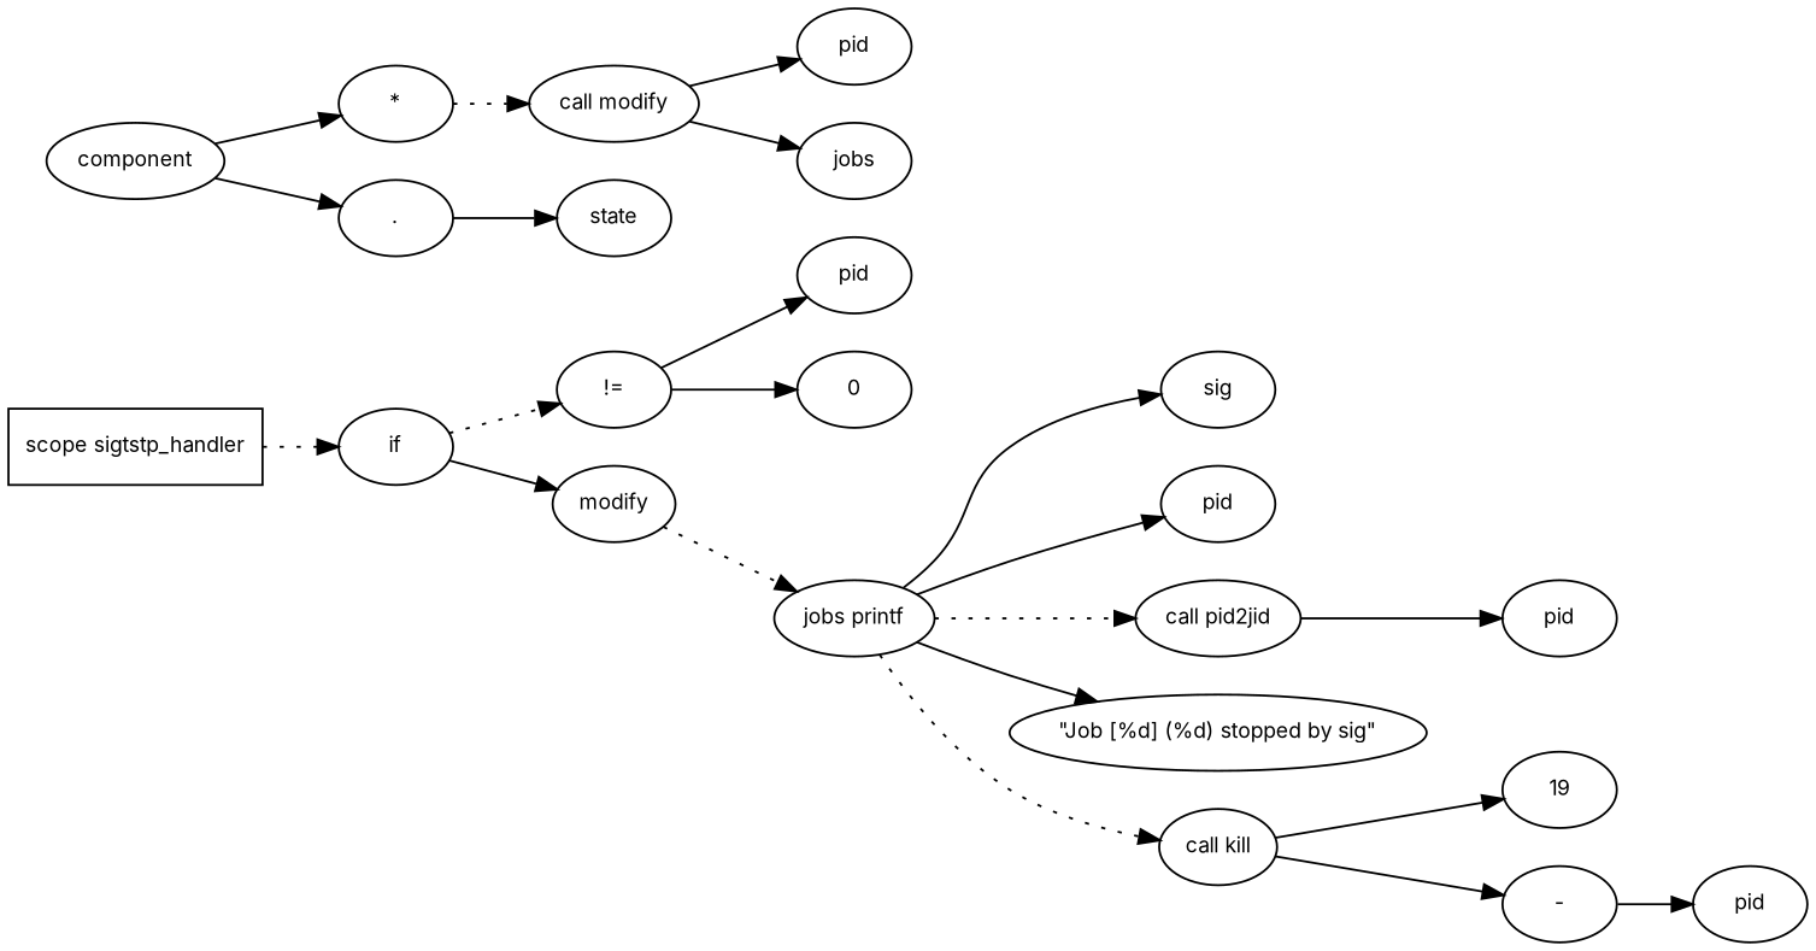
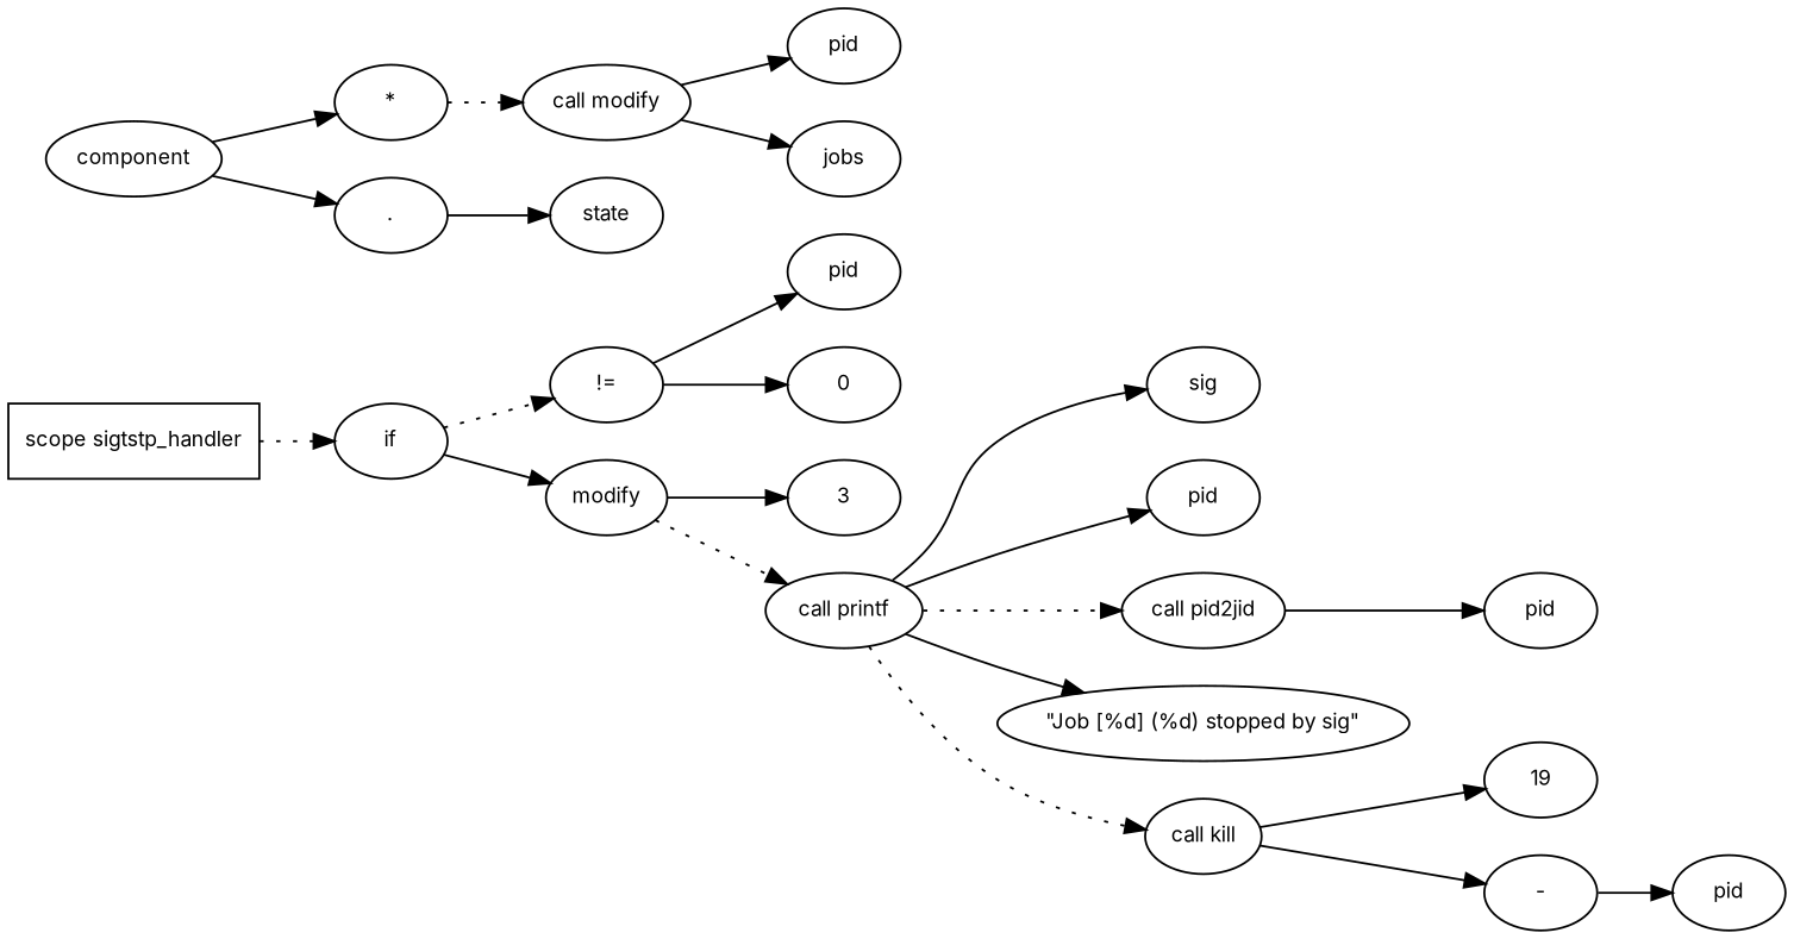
  digraph {
    fontname=Inter
    fontsize=10
    rankdir=LR
    node [fontname=Inter fontsize=10 shape=ellipse]
    edge [fontname=Inter fontsize=10]
    n1 [label="scope sigtstp_handler" shape=box]
    n2 [label=if]
    n3 [label="!="]
    n4 [label=modify]
    n5 [label=pid]
    n6 [label=0]
-   n8 [label="jobs printf"]
+   n7 [label=3]
+   n8 [label="call printf"]
    n9 [label=component]
    n10 [label="*"]
    n11 [label="."]
    n12 [label=sig]
    n13 [label=pid]
    n14 [label="call pid2jid"]
    n15 [label="\"Job [%d] (%d) stopped by sig\""]
    n16 [label="call kill"]
    n17 [label="call modify"]
    n18 [label=state]
    n19 [label=pid]
    n20 [label=jobs]
    n21 [label=pid]
    n22 [label=19]
    n23 [label="-"]
    n24 [label=pid]
    n1 -> n2 [style=dotted]
    n2 -> n3 [style=dotted]
    n2 -> n4 [style=solid]
    n3 -> n5
    n3 -> n6
+   n4 -> n7
    n4 -> n8 [style=dotted]
    n8 -> n12
    n8 -> n13
    n8 -> n14 [style=dotted]
    n8 -> n15
    n8 -> n16 [style=dotted]
    n9 -> n10
    n9 -> n11
    n10 -> n17 [style=dotted]
    n11 -> n18
    n14 -> n21
    n16 -> n22
    n16 -> n23
    n17 -> n19
    n17 -> n20
    n23 -> n24
  }
